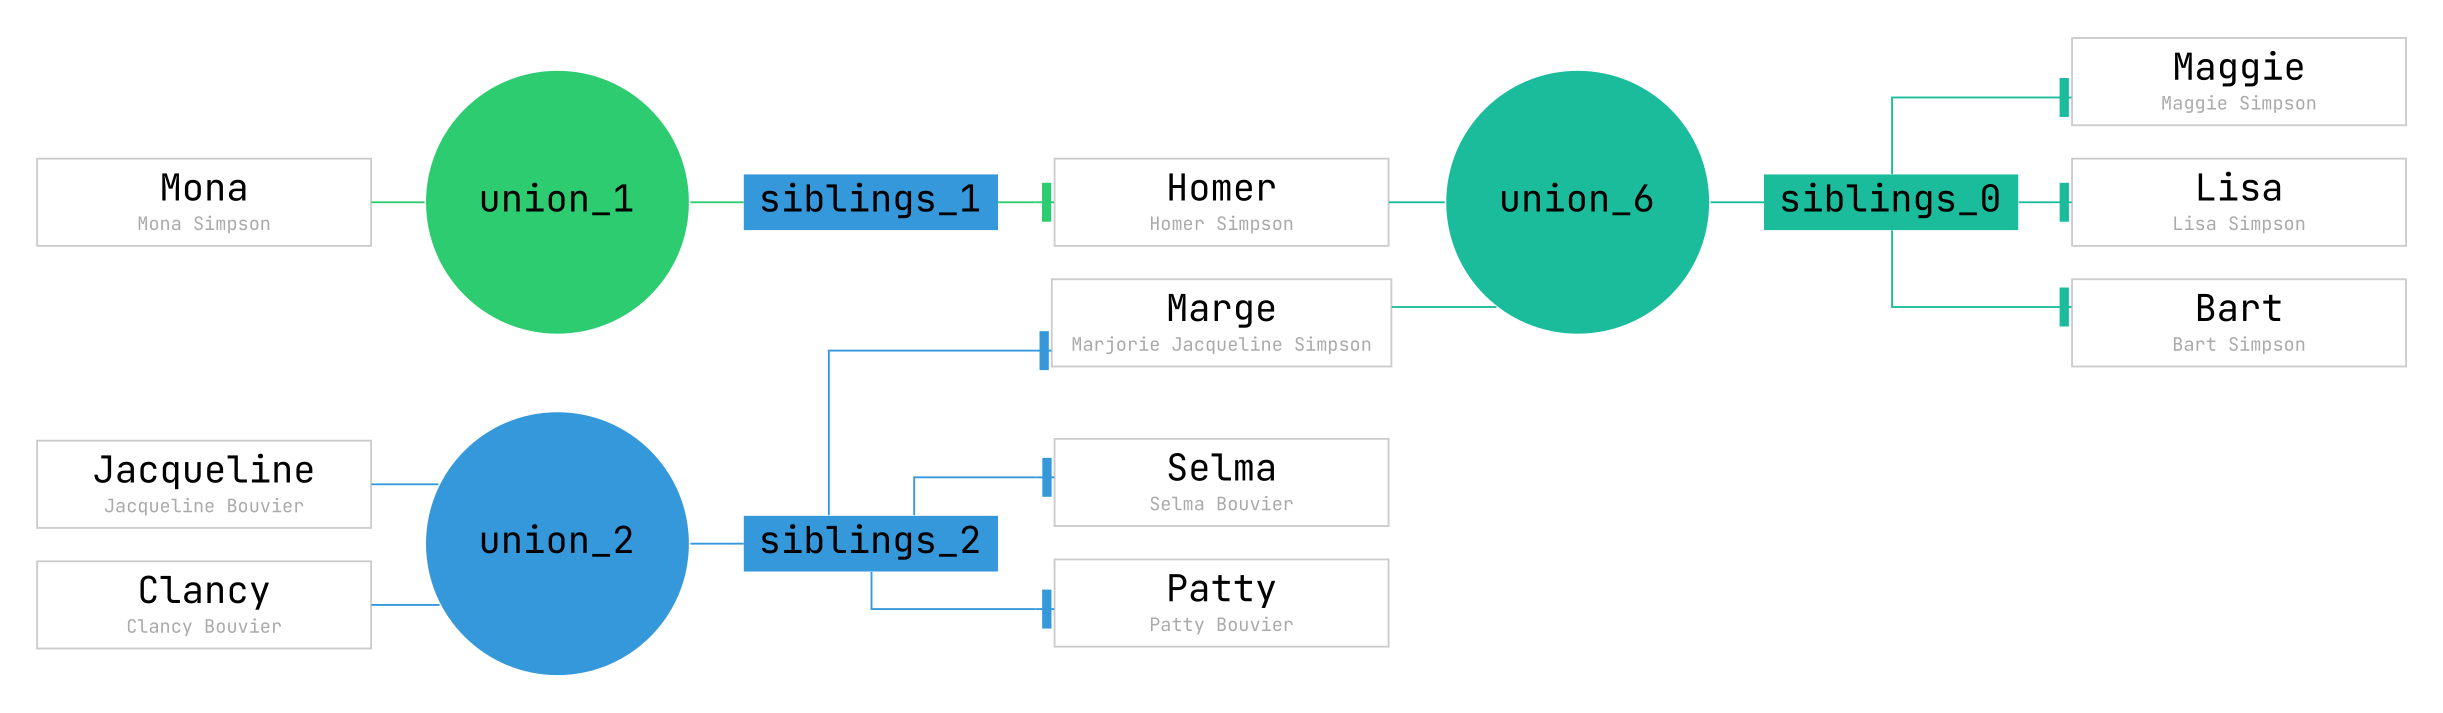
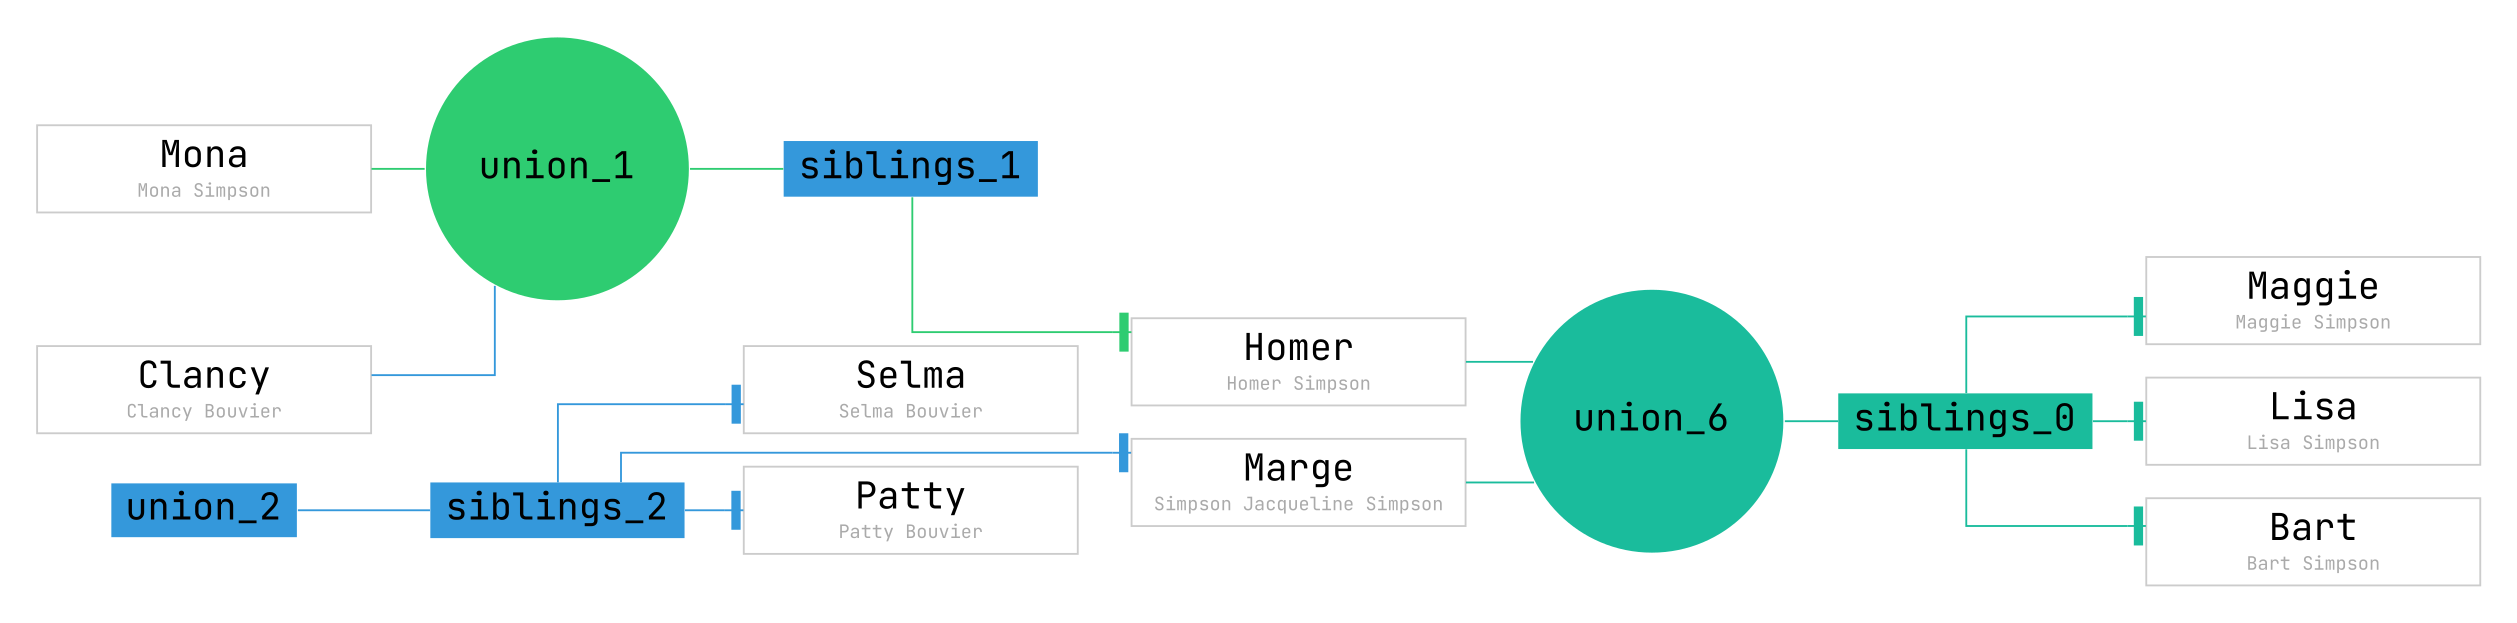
  digraph {
    fontname="JetBrains Mono"
    rankdir=LR
    ranksep=0.4
    splines=ortho
    node [color="#cccccc" fillcolor=white fontname="JetBrains Mono" fontsize=20 shape=box style=filled]
    edge [color="#1abc9c" dir=none fontname="JetBrains Mono" weight=2]
    n1 [color=white fillcolor="#1abc9c" height=0.1 label=union_6 penwidth=1 shape=circle width=0.1]
    siblings_0 [fillcolor="#1abc9c" height=0.005 penwidth=0 width=0.1]
    n3 [label=<<table align="center" border="0" cellpadding="0" cellspacing="2" width="4"><tr><td align="center">Homer</td></tr><tr><td align="center"><font point-size="10" color="#aaaaaa">Homer Simpson</font></td></tr></table>> width=2.5]
-   n4 [label=<<table align="center" border="0" cellpadding="0" cellspacing="2" width="4"><tr><td align="center">Marge</td></tr><tr><td align="center"><font point-size="10" color="#aaaaaa">Marjorie Jacqueline Simpson</font></td></tr></table>> width=2.5]
+   n4 [label=<<table align="center" border="0" cellpadding="0" cellspacing="2" width="4"><tr><td align="center">Marge</td></tr><tr><td align="center"><font point-size="10" color="#aaaaaa">Simpson Jacqueline Simpson</font></td></tr></table>> width=2.5]
    n5 [label=<<table align="center" border="0" cellpadding="0" cellspacing="2" width="4"><tr><td align="center">Bart</td></tr><tr><td align="center"><font point-size="10" color="#aaaaaa">Bart Simpson</font></td></tr></table>> width=2.5]
    n6 [label=<<table align="center" border="0" cellpadding="0" cellspacing="2" width="4"><tr><td align="center">Lisa</td></tr><tr><td align="center"><font point-size="10" color="#aaaaaa">Lisa Simpson</font></td></tr></table>> width=2.5]
    n7 [label=<<table align="center" border="0" cellpadding="0" cellspacing="2" width="4"><tr><td align="center">Maggie</td></tr><tr><td align="center"><font point-size="10" color="#aaaaaa">Maggie Simpson</font></td></tr></table>> width=2.5]
    union_1 [color=white fillcolor="#2ecc71" height=0.1 penwidth=1 shape=circle width=0.1]
    siblings_1 [fillcolor="#3498db" height=0.005 penwidth=0 width=0.1]
    n10 [label=<<table align="center" border="0" cellpadding="0" cellspacing="2" width="4"><tr><td align="center">Mona</td></tr><tr><td align="center"><font point-size="10" color="#aaaaaa">Mona Simpson</font></td></tr></table>> width=2.5]
-   union_2 [color=white fillcolor="#3498db" height=0.1 penwidth=1 shape=circle width=0.1]
+   union_2 [color=white fillcolor="#3498db" height=0.1 penwidth=1 width=0.1]
    siblings_2 [fillcolor="#3498db" height=0.005 penwidth=0 width=0.1]
-   n13 [label=<<table align="center" border="0" cellpadding="0" cellspacing="2" width="4"><tr><td align="center">Jacqueline</td></tr><tr><td align="center"><font point-size="10" color="#aaaaaa">Jacqueline Bouvier</font></td></tr></table>> width=2.5]
    n14 [label=<<table align="center" border="0" cellpadding="0" cellspacing="2" width="4"><tr><td align="center">Clancy</td></tr><tr><td align="center"><font point-size="10" color="#aaaaaa">Clancy Bouvier</font></td></tr></table>> width=2.5]
    n15 [label=<<table align="center" border="0" cellpadding="0" cellspacing="2" width="4"><tr><td align="center">Patty</td></tr><tr><td align="center"><font point-size="10" color="#aaaaaa">Patty Bouvier</font></td></tr></table>> width=2.5]
    n16 [label=<<table align="center" border="0" cellpadding="0" cellspacing="2" width="4"><tr><td align="center">Selma</td></tr><tr><td align="center"><font point-size="10" color="#aaaaaa">Selma Bouvier</font></td></tr></table>> width=2.5]
    subgraph cluster_1 {
      style=invis
      n1
      siblings_0
      n3
      n4
      n5
      n6
      n7
    }
    subgraph cluster_2 {
      style=invis
      union_1
      siblings_1
      n10
    }
    subgraph cluster_3 {
      style=invis
      union_2
      siblings_2
-     n13
      n14
      n15
      n16
    }
    n1 -> siblings_0 [weight=3]
    siblings_0 -> n5 [arrowhead=tee arrowsize=2 dir=forward]
    siblings_0 -> n6 [arrowhead=tee arrowsize=2 dir=forward]
    siblings_0 -> n7 [arrowhead=tee arrowsize=2 dir=forward]
    n3 -> n1
    n4 -> n1
    union_1 -> siblings_1 [color="#2ecc71" weight=3]
    siblings_1 -> n3 [arrowhead=tee arrowsize=2 color="#2ecc71" dir=forward]
    n10 -> union_1 [color="#2ecc71"]
    union_2 -> siblings_2 [color="#3498db" weight=3]
    siblings_2 -> n4 [arrowhead=tee arrowsize=2 color="#3498db" dir=forward]
    siblings_2 -> n15 [arrowhead=tee arrowsize=2 color="#3498db" dir=forward]
    siblings_2 -> n16 [arrowhead=tee arrowsize=2 color="#3498db" dir=forward]
-   n13 -> union_2 [color="#3498db"]
-   n14 -> union_2 [color="#3498db"]
+   n14 -> union_1 [color="#3498db"]
  }
